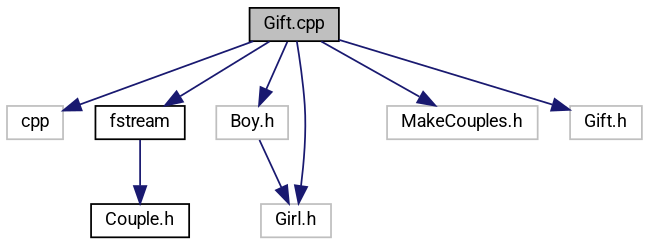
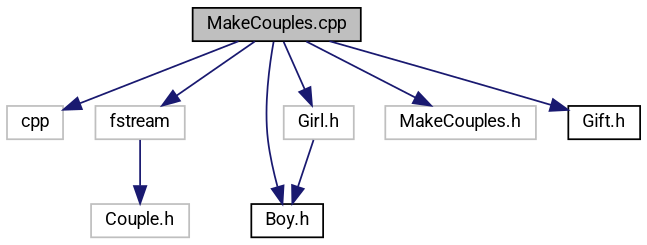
  digraph {
    fontname=Roboto
    node [color=black fillcolor=white fontname=Roboto fontsize=10 shape=record style=filled]
    edge [color=midnightblue fontname=Roboto fontsize=10 labelfontname=Helvetica labelfontsize=10 style=solid]
-   n1 [fillcolor=grey75 fontcolor=black height=0.2 label="Gift.cpp" width=0.4]
+   n1 [fillcolor=grey75 fontcolor=black height=0.2 label="MakeCouples.cpp" width=0.4]
    n2 [color=grey75 height=0.2 label=cpp width=0.4]
-   n3 [height=0.2 label=fstream width=0.4]
-   n4 [color=grey75 height=0.2 label="Boy.h" width=0.4]
+   n3 [color=grey75 height=0.2 label=fstream width=0.4]
+   n4 [height=0.2 label="Boy.h" width=0.4]
    n5 [color=grey75 height=0.2 label="Girl.h" width=0.4]
    n6 [color=grey75 height=0.2 label="MakeCouples.h" width=0.4]
-   n7 [color=grey75 height=0.2 label="Gift.h" width=0.4]
-   n8 [height=0.2 label="Couple.h" width=0.4]
+   n7 [height=0.2 label="Gift.h" width=0.4]
+   n8 [color=grey75 height=0.2 label="Couple.h" width=0.4]
    n1 -> n2
    n1 -> n3
    n1 -> n4
    n1 -> n5
    n1 -> n6
    n1 -> n7
    n3 -> n8
-   n4 -> n5
+   n5 -> n4
  }
